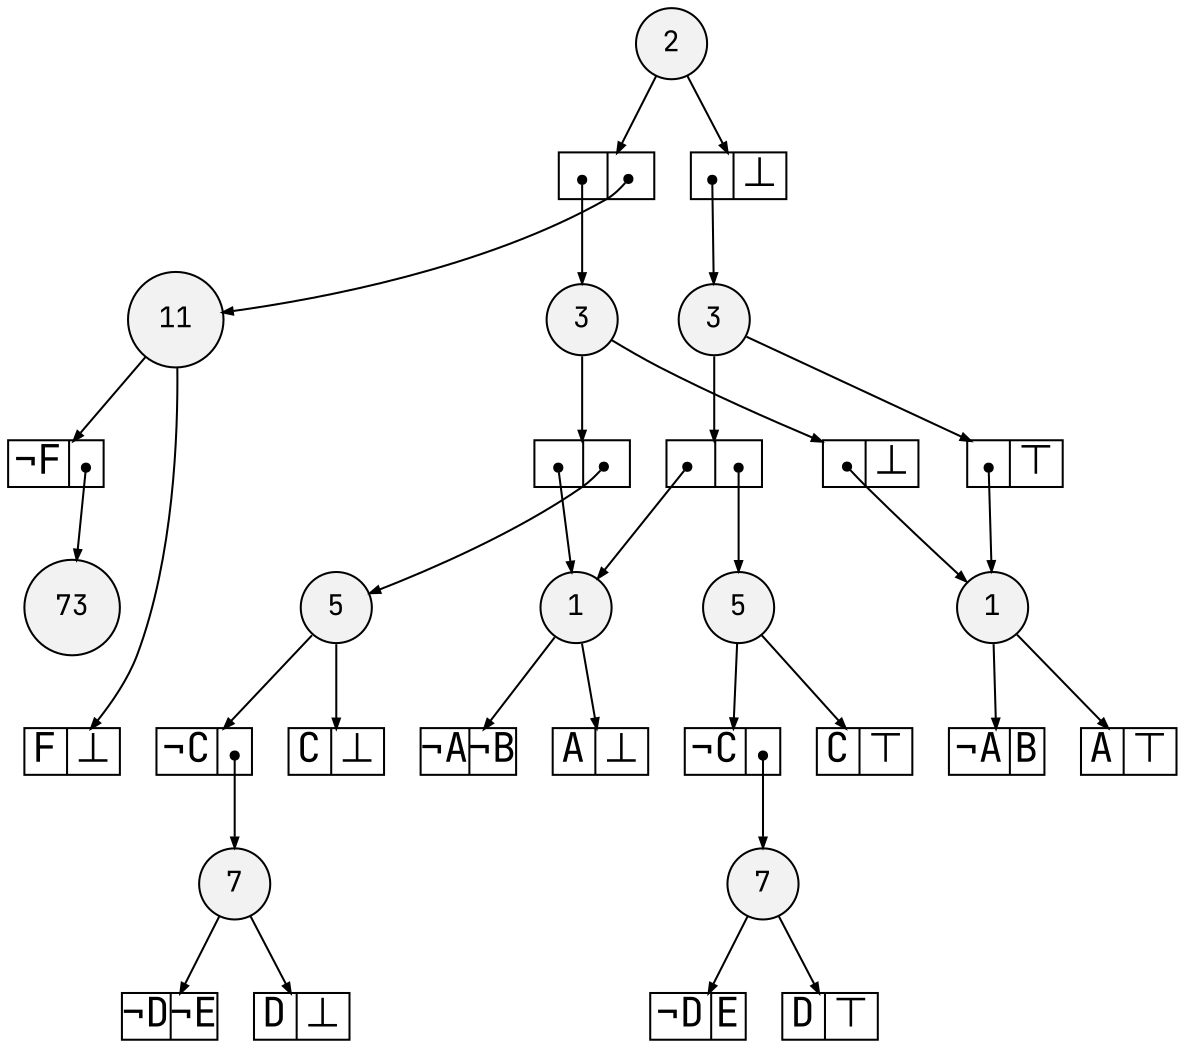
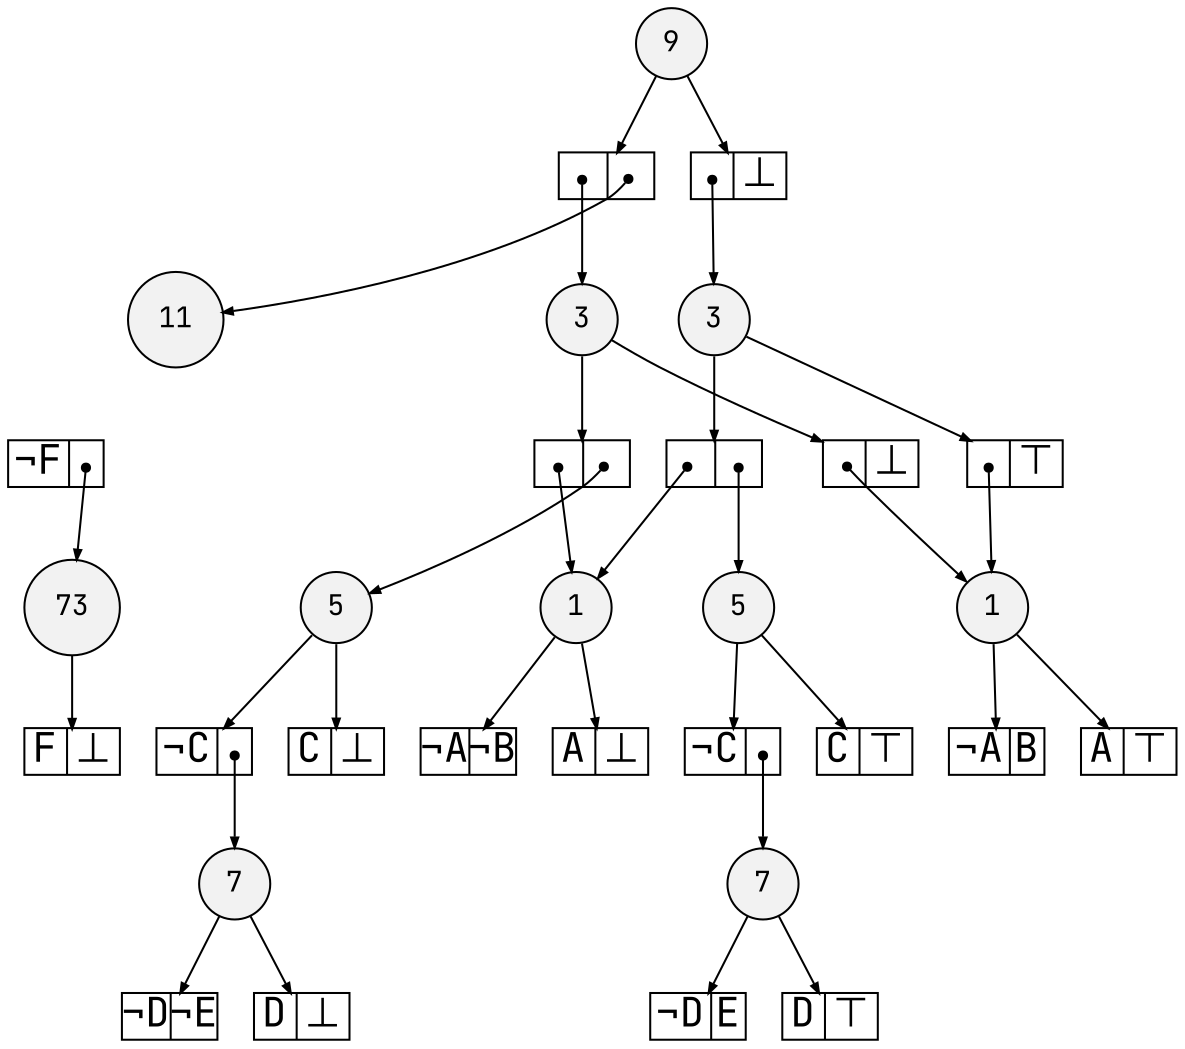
  digraph {
    fontname="JetBrains Mono"
    node [fillcolor=white fontname="JetBrains Mono" shape=record style=filled fixedsize=true fontsize=20]
    edge [arrowsize=.50 fontname="JetBrains Mono"]
    n1 [fillcolor=gray95 height=.25 label=73 shape=circle width=.25 fixedsize="" fontsize=""]
    n2 [fillcolor=gray95 height=.25 label=11 shape=circle width=.25 fixedsize="" fontsize=""]
-   n3 [fillcolor=gray95 height=.25 label=2 shape=circle width=.25 fixedsize="" fontsize=""]
+   n3 [fillcolor=gray95 height=.25 label=9 shape=circle width=.25 fixedsize="" fontsize=""]
    n4 [fillcolor=gray95 height=.25 label=7 shape=circle width=.25 fixedsize="" fontsize=""]
    n5 [fillcolor=gray95 height=.25 label=7 shape=circle width=.25 fixedsize="" fontsize=""]
    n6 [fillcolor=gray95 height=.25 label=5 shape=circle width=.25 fixedsize="" fontsize=""]
    n7 [fillcolor=gray95 height=.25 label=5 shape=circle width=.25 fixedsize="" fontsize=""]
    n8 [fillcolor=gray95 height=.25 label=3 shape=circle width=.25 fixedsize="" fontsize=""]
    n9 [fillcolor=gray95 height=.25 label=3 shape=circle width=.25 fixedsize="" fontsize=""]
    n10 [fillcolor=gray95 height=.25 label=1 shape=circle width=.25 fixedsize="" fontsize=""]
    n11 [fillcolor=gray95 height=.25 label=1 shape=circle width=.25 fixedsize="" fontsize=""]
    n12 [height=.30 label="<L>&not;F|<R>" width=.65]
    n13 [height=.30 label="<L>F|<R>&#8869;" width=.65]
    n14 [height=.30 label="<L>|<R>" width=.65]
    n15 [height=.30 label="<L>|<R>&#8869;" width=.65]
    n16 [height=.30 label="<L>&not;D|<R>&not;E" width=.65]
    n17 [height=.30 label="<L>D|<R>&#8869;" width=.65]
    n18 [height=.30 label="<L>&not;D|<R>E" width=.65]
    n19 [height=.30 label="<L>D|<R>&#8868;" width=.65]
    n20 [height=.30 label="<L>&not;C|<R>" width=.65]
    n21 [height=.30 label="<L>C|<R>&#8869;" width=.65]
    n22 [height=.30 label="<L>&not;C|<R>" width=.65]
    n23 [height=.30 label="<L>C|<R>&#8868;" width=.65]
    n24 [height=.30 label="<L>|<R>" width=.65]
    n25 [height=.30 label="<L>|<R>&#8869;" width=.65]
    n26 [height=.30 label="<L>|<R>" width=.65]
    n27 [height=.30 label="<L>|<R>&#8868;" width=.65]
    n28 [height=.30 label="<L>&not;A|<R>&not;B" width=.65]
    n29 [height=.30 label="<L>A|<R>&#8869;" width=.65]
    n30 [height=.30 label="<L>&not;A|<R>B" width=.65]
    n31 [height=.30 label="<L>A|<R>&#8868;" width=.65]
    subgraph sub_1 {
      rank=same
      n1
    }
    subgraph sub_2 {
      rank=same
      n2
    }
    subgraph sub_3 {
      rank=same
      n3
    }
    subgraph sub_4 {
      rank=same
      n4
      n5
    }
    subgraph sub_5 {
      rank=same
      n6
      n7
    }
    subgraph sub_6 {
      rank=same
      n8
      n9
    }
    subgraph sub_7 {
      rank=same
      n10
      n11
    }
-   n2 -> n12
-   n2 -> n13
+   n1 -> n13
    n3 -> n14
    n3 -> n15
    n4 -> n16
    n4 -> n17
    n5 -> n18
    n5 -> n19
    n6 -> n20
    n6 -> n21
    n7 -> n22
    n7 -> n23
    n8 -> n24
    n8 -> n25
    n9 -> n26
    n9 -> n27
    n10 -> n28
    n10 -> n29
    n11 -> n30
    n11 -> n31
    n12 -> n1 [arrowtail=dot dir=both tailclip=false tailport="R:c"]
    n14 -> n2 [arrowtail=dot dir=both tailclip=false tailport="R:c"]
    n14 -> n8 [arrowtail=dot dir=both tailclip=false tailport="L:c"]
    n15 -> n9 [arrowtail=dot dir=both tailclip=false tailport="L:c"]
    n20 -> n4 [arrowtail=dot dir=both tailclip=false tailport="R:c"]
    n22 -> n5 [arrowtail=dot dir=both tailclip=false tailport="R:c"]
    n24 -> n6 [arrowtail=dot dir=both tailclip=false tailport="R:c"]
    n24 -> n10 [arrowtail=dot dir=both tailclip=false tailport="L:c"]
    n25 -> n11 [arrowtail=dot dir=both tailclip=false tailport="L:c"]
    n26 -> n7 [arrowtail=dot dir=both tailclip=false tailport="R:c"]
    n26 -> n10 [arrowtail=dot dir=both tailclip=false tailport="L:c"]
    n27 -> n11 [arrowtail=dot dir=both tailclip=false tailport="L:c"]
  }
